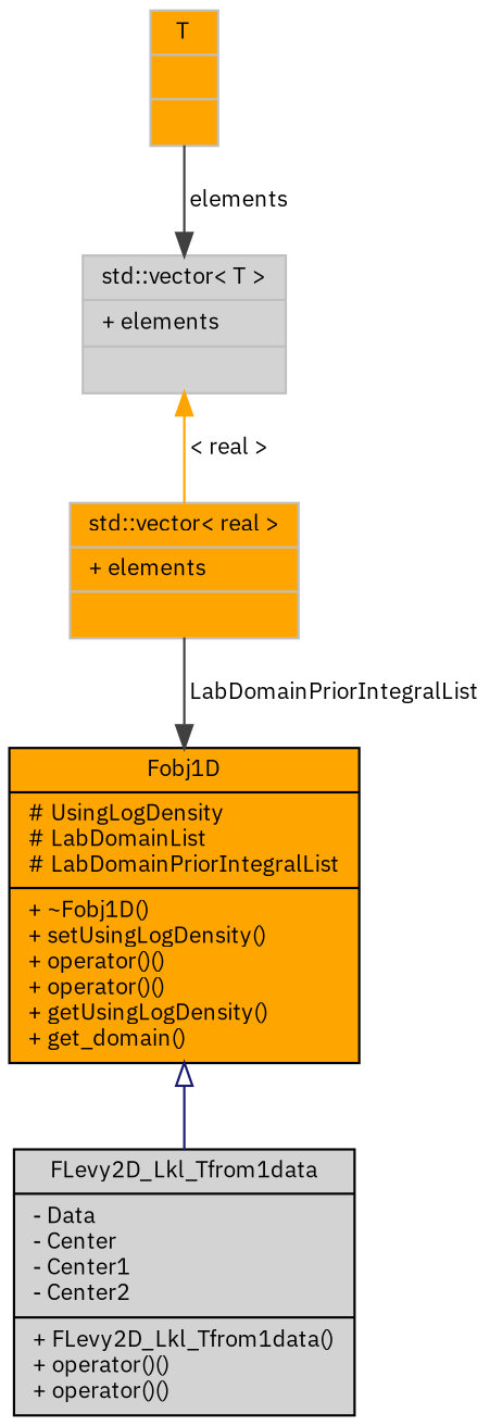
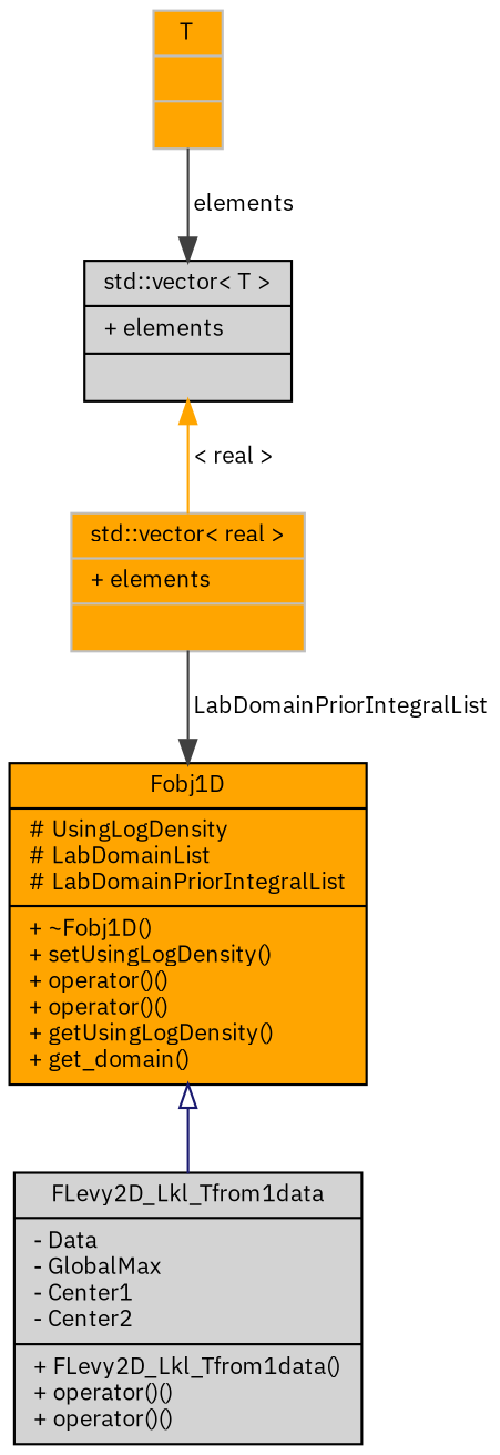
  digraph {
    fontname="IBM Plex Sans"
    node [color=grey75 fillcolor=orange fontname="IBM Plex Sans" fontsize=10 shape=record style=filled]
    edge [color=grey25 fontname="IBM Plex Sans" fontsize=10 labelfontname=FreeSans labelfontsize=10 style=solid]
-   n1 [color=black fillcolor=lightgrey fontcolor=black height=0.2 label="{FLevy2D_Lkl_Tfrom1data\n|- Data\l- Center\l- Center1\l- Center2\l|+ FLevy2D_Lkl_Tfrom1data()\l+ operator()()\l+ operator()()\l}" width=0.4]
+   n1 [color=black fillcolor=lightgrey fontcolor=black height=0.2 label="{FLevy2D_Lkl_Tfrom1data\n|- Data\l- GlobalMax\l- Center1\l- Center2\l|+ FLevy2D_Lkl_Tfrom1data()\l+ operator()()\l+ operator()()\l}" width=0.4]
    n2 [color=black height=0.2 label="{Fobj1D\n|# UsingLogDensity\l# LabDomainList\l# LabDomainPriorIntegralList\l|+ ~Fobj1D()\l+ setUsingLogDensity()\l+ operator()()\l+ operator()()\l+ getUsingLogDensity()\l+ get_domain()\l}" width=0.4]
    n3 [height=0.2 label="{std::vector\< real \>\n|+ elements\l|}" width=0.4]
-   n4 [fillcolor=lightgrey height=0.2 label="{std::vector\< T \>\n|+ elements\l|}" width=0.4]
+   n4 [color=black fillcolor=lightgrey height=0.2 label="{std::vector\< T \>\n|+ elements\l|}" width=0.4]
    n5 [height=0.2 label="{T\n||}" width=0.4]
    n2 -> n1 [arrowtail=onormal color=midnightblue dir=back]
    n3 -> n2 [arrowhead=normal label=" LabDomainPriorIntegralList"]
    n4 -> n3 [color=orange dir=back label=" \< real \>"]
    n5 -> n4 [arrowhead=normal label=" elements"]
  }
